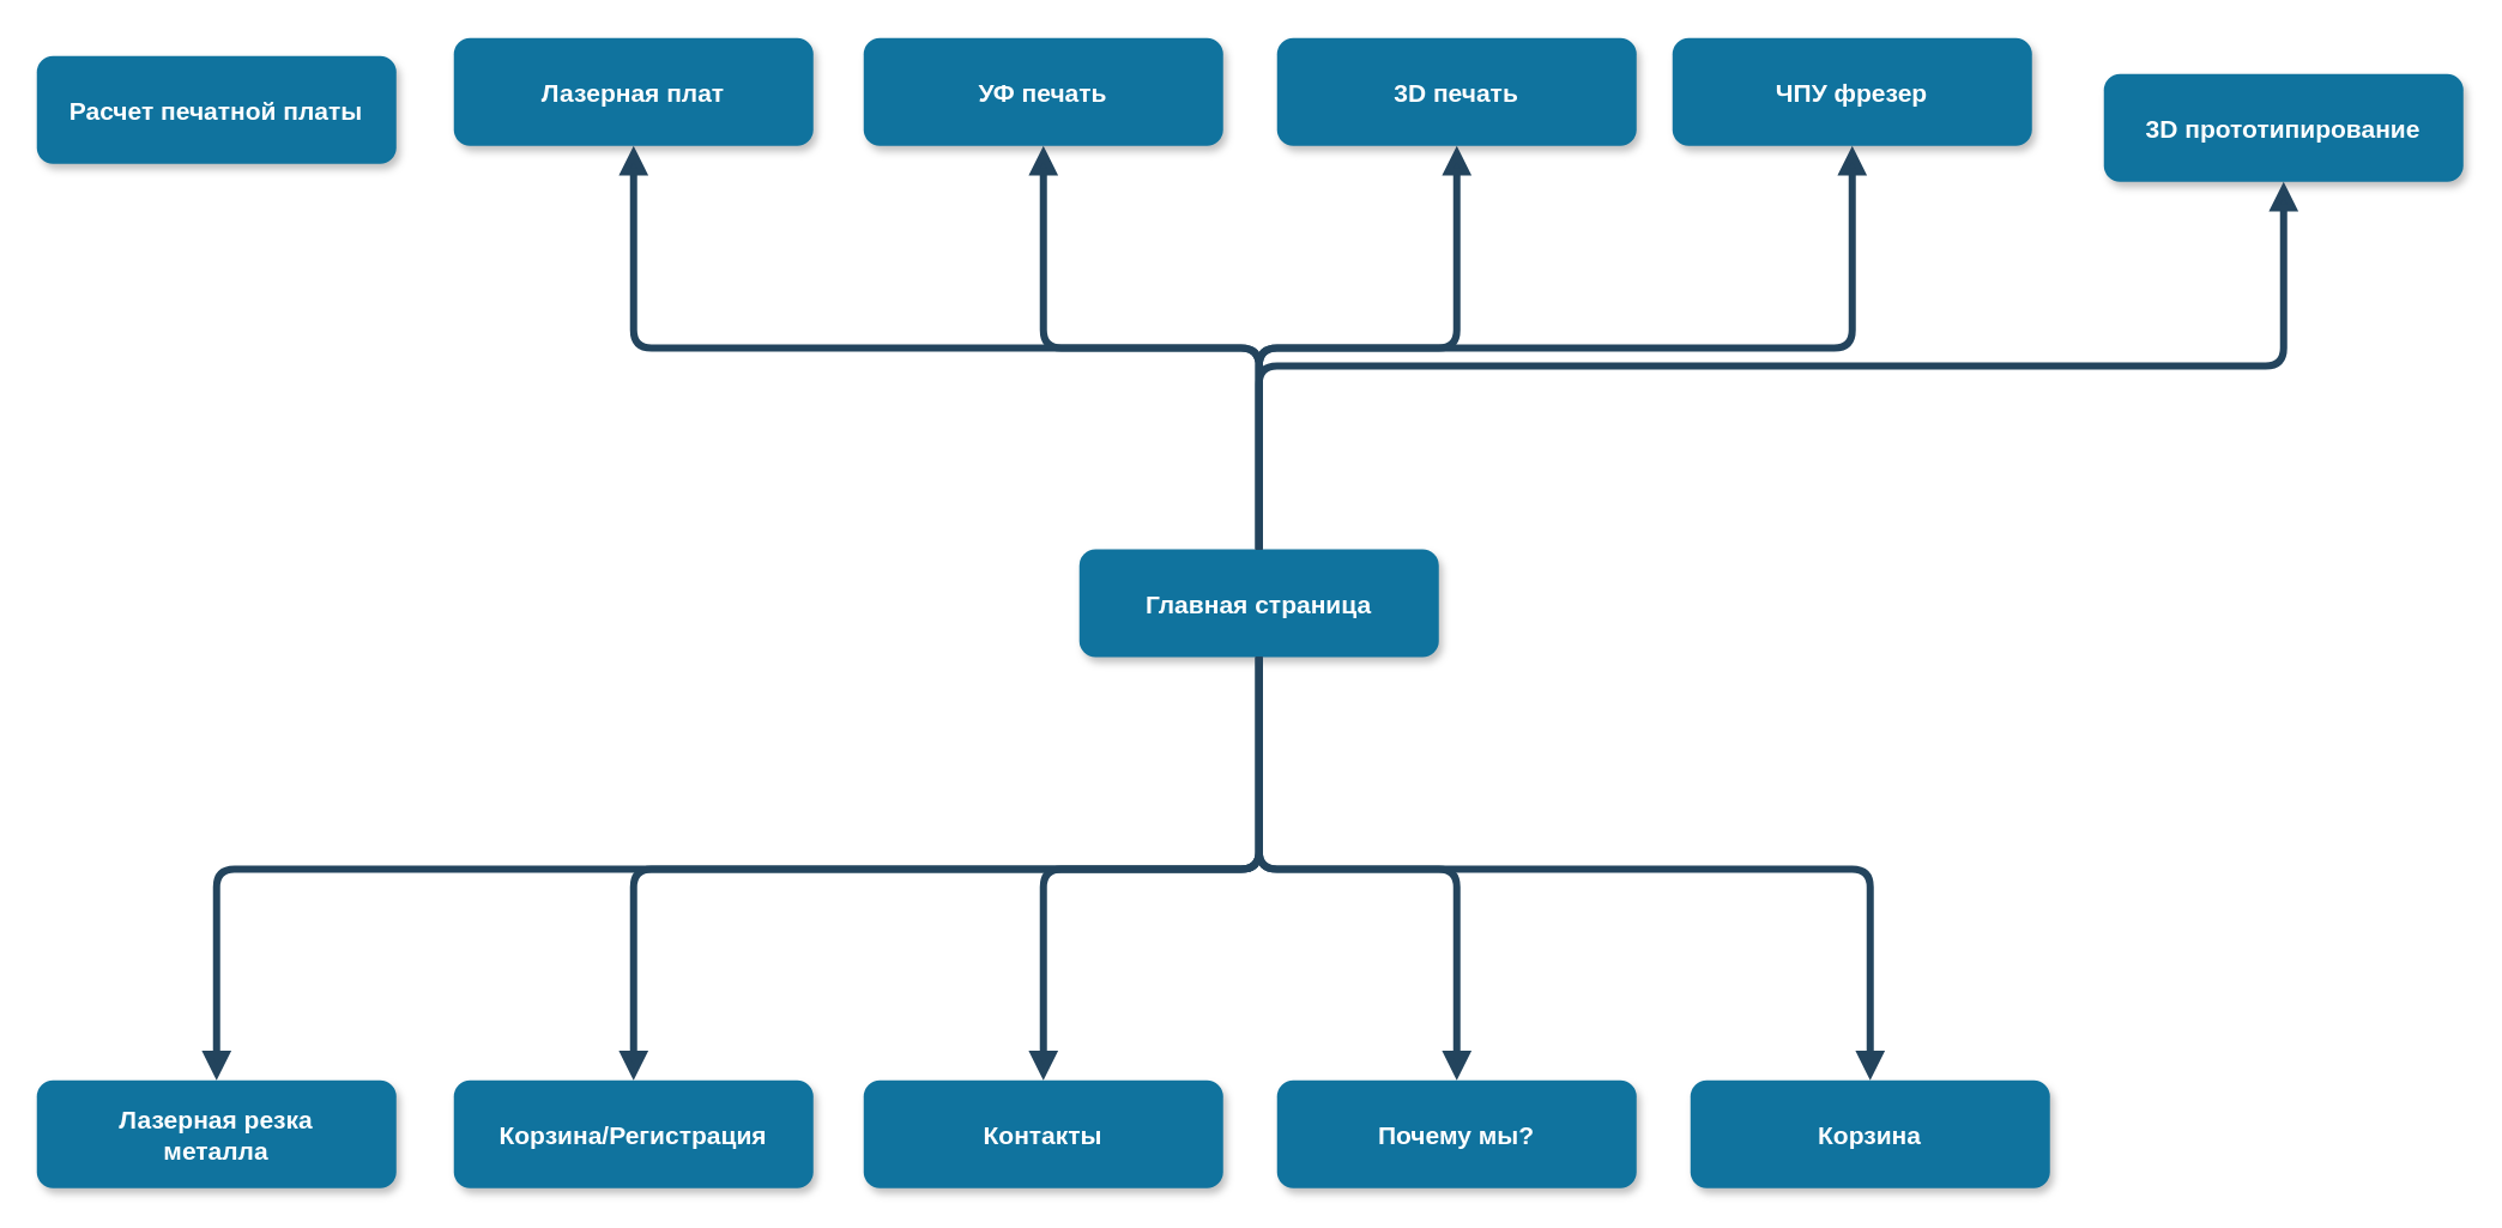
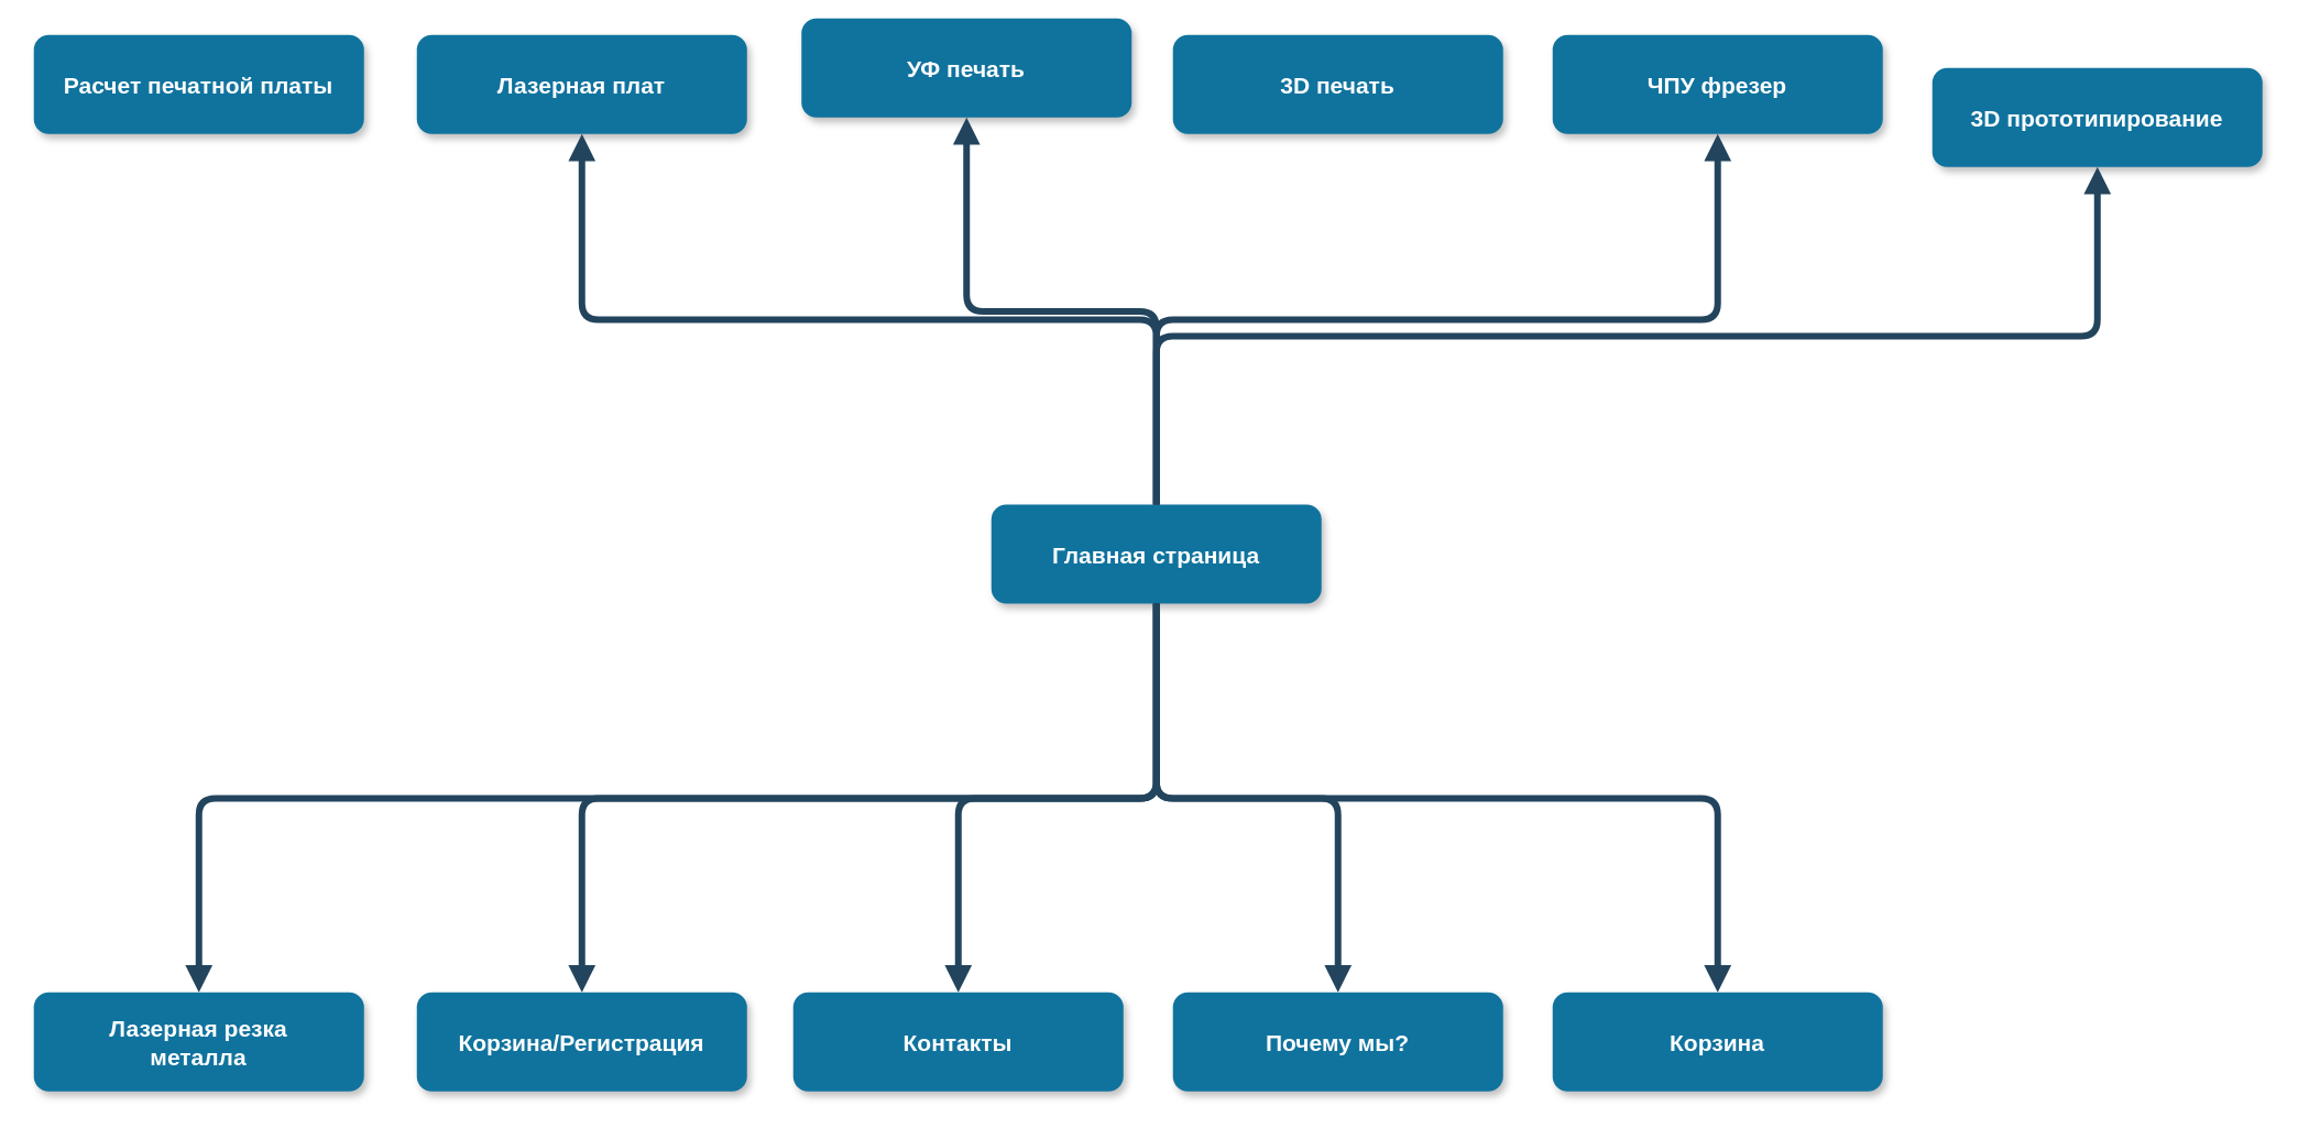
  <mxCell id="0" />
  <mxCell id="1" parent="0" />
  <mxCell id="2" value="Главная страница" style="rounded=1;fillColor=#10739E;strokeColor=none;shadow=1;gradientColor=none;fontStyle=1;fontColor=#FFFFFF;fontSize=14;" parent="1" vertex="1"><mxGeometry x="600" y="305" width="200" height="60" as="geometry" /></mxCell>
  <mxCell id="3" value="Корзина/Регистрация" style="rounded=1;fillColor=#10739E;strokeColor=none;shadow=1;gradientColor=none;fontStyle=1;fontColor=#FFFFFF;fontSize=14;" parent="1" vertex="1"><mxGeometry x="252" y="600.5" width="200" height="60" as="geometry" /></mxCell>
  <mxCell id="4" value="Контакты" style="rounded=1;fillColor=#10739E;strokeColor=none;shadow=1;gradientColor=none;fontStyle=1;fontColor=#FFFFFF;fontSize=14;" parent="1" vertex="1"><mxGeometry x="480" y="600.5" width="200" height="60" as="geometry" /></mxCell>
  <mxCell id="5" value="Почему мы?" style="rounded=1;fillColor=#10739E;strokeColor=none;shadow=1;gradientColor=none;fontStyle=1;fontColor=#FFFFFF;fontSize=14;" parent="1" vertex="1"><mxGeometry x="710" y="600.5" width="200" height="60" as="geometry" /></mxCell>
  <mxCell id="6" value="" style="edgeStyle=elbowEdgeStyle;elbow=vertical;strokeWidth=4;endArrow=block;endFill=1;fontStyle=1;strokeColor=#23445D;exitX=0.5;exitY=1;exitDx=0;exitDy=0;" parent="1" source="2" target="4" edge="1"><mxGeometry x="2002" y="1405.5" width="100" height="100" as="geometry"><mxPoint x="722" y="440.5" as="sourcePoint" /><mxPoint x="72" y="200.5" as="targetPoint" /></mxGeometry></mxCell>
  <mxCell id="7" value="" style="edgeStyle=elbowEdgeStyle;elbow=vertical;strokeWidth=4;endArrow=block;endFill=1;fontStyle=1;strokeColor=#23445D;exitX=0.5;exitY=1;exitDx=0;exitDy=0;" parent="1" source="2" target="3" edge="1"><mxGeometry x="2002" y="1405.5" width="100" height="100" as="geometry"><mxPoint x="722" y="440.5" as="sourcePoint" /><mxPoint x="72" y="200.5" as="targetPoint" /></mxGeometry></mxCell>
  <mxCell id="8" value="" style="edgeStyle=elbowEdgeStyle;elbow=vertical;strokeWidth=4;endArrow=block;endFill=1;fontStyle=1;strokeColor=#23445D;exitX=0.5;exitY=1;exitDx=0;exitDy=0;" parent="1" source="2" target="5" edge="1"><mxGeometry x="2002" y="1405.5" width="100" height="100" as="geometry"><mxPoint x="722" y="440.5" as="sourcePoint" /><mxPoint x="72" y="200.5" as="targetPoint" /></mxGeometry></mxCell>
  <mxCell id="9" value="Корзина" style="rounded=1;fillColor=#10739E;strokeColor=none;shadow=1;gradientColor=none;fontStyle=1;fontColor=#FFFFFF;fontSize=14;" vertex="1" parent="1"><mxGeometry x="940" y="600.5" width="200" height="60" as="geometry" /></mxCell>
  <mxCell id="10" value="" style="edgeStyle=elbowEdgeStyle;elbow=vertical;strokeWidth=4;endArrow=block;endFill=1;fontStyle=1;strokeColor=#23445D;exitX=0.5;exitY=1;exitDx=0;exitDy=0;entryX=0.5;entryY=0;entryDx=0;entryDy=0;" edge="1" parent="1" source="2" target="9"><mxGeometry x="2202" y="1385.5" width="100" height="100" as="geometry"><mxPoint x="940" y="345" as="sourcePoint" /><mxPoint x="1010" y="470.5" as="targetPoint" /></mxGeometry></mxCell>
  <mxCell id="11" value="Лазерная резка&#10;металла" style="rounded=1;fillColor=#10739E;strokeColor=none;shadow=1;gradientColor=none;fontStyle=1;fontColor=#FFFFFF;fontSize=14;" vertex="1" parent="1"><mxGeometry x="20" y="600.5" width="200" height="60" as="geometry" /></mxCell>
  <mxCell id="12" value="" style="edgeStyle=elbowEdgeStyle;elbow=vertical;strokeWidth=4;endArrow=block;endFill=1;fontStyle=1;strokeColor=#23445D;exitX=0.5;exitY=1;exitDx=0;exitDy=0;entryX=0.5;entryY=0;entryDx=0;entryDy=0;" edge="1" parent="1" source="2" target="11"><mxGeometry x="1872" y="1405.5" width="100" height="100" as="geometry"><mxPoint x="570" y="365" as="sourcePoint" /><mxPoint x="222" y="490.5" as="targetPoint" /></mxGeometry></mxCell>
  <mxCell id="13" value="Лазерная плат" style="rounded=1;fillColor=#10739E;strokeColor=none;shadow=1;gradientColor=none;fontStyle=1;fontColor=#FFFFFF;fontSize=14;" vertex="1" parent="1"><mxGeometry x="252" y="20.5" width="200" height="60" as="geometry" /></mxCell>
- <mxCell id="14" value="УФ печать" style="rounded=1;fillColor=#10739E;strokeColor=none;shadow=1;gradientColor=none;fontStyle=1;fontColor=#FFFFFF;fontSize=14;" vertex="1" parent="1"><mxGeometry x="480" y="20.5" width="200" height="60" as="geometry" /></mxCell>
+ <mxCell id="14" value="УФ печать" style="rounded=1;fillColor=#10739E;strokeColor=none;shadow=1;gradientColor=none;fontStyle=1;fontColor=#FFFFFF;fontSize=14;" vertex="1" parent="1"><mxGeometry x="485" y="10.5" width="200" height="60" as="geometry" /></mxCell>
  <mxCell id="15" value="3D печать" style="rounded=1;fillColor=#10739E;strokeColor=none;shadow=1;gradientColor=none;fontStyle=1;fontColor=#FFFFFF;fontSize=14;" vertex="1" parent="1"><mxGeometry x="710" y="20.5" width="200" height="60" as="geometry" /></mxCell>
  <mxCell id="16" value="" style="edgeStyle=elbowEdgeStyle;elbow=vertical;strokeWidth=4;endArrow=block;endFill=1;fontStyle=1;strokeColor=#23445D;" edge="1" parent="1" target="14"><mxGeometry x="2002" y="1095.5" width="100" height="100" as="geometry"><mxPoint x="700" y="305" as="sourcePoint" /><mxPoint x="72" y="-109.5" as="targetPoint" /></mxGeometry></mxCell>
  <mxCell id="17" value="" style="edgeStyle=elbowEdgeStyle;elbow=vertical;strokeWidth=4;endArrow=block;endFill=1;fontStyle=1;strokeColor=#23445D;exitX=0.5;exitY=0;exitDx=0;exitDy=0;" edge="1" parent="1" target="13" source="2"><mxGeometry x="2002" y="1095.5" width="100" height="100" as="geometry"><mxPoint x="510" y="285" as="sourcePoint" /><mxPoint x="72" y="-109.5" as="targetPoint" /></mxGeometry></mxCell>
- <mxCell id="18" value="" style="edgeStyle=elbowEdgeStyle;elbow=vertical;strokeWidth=4;endArrow=block;endFill=1;fontStyle=1;strokeColor=#23445D;entryX=0.5;entryY=1;entryDx=0;entryDy=0;exitX=0.5;exitY=0;exitDx=0;exitDy=0;" edge="1" parent="1" target="15" source="2"><mxGeometry x="2002" y="1095.5" width="100" height="100" as="geometry"><mxPoint x="700" y="295" as="sourcePoint" /><mxPoint x="830" y="165" as="targetPoint" /></mxGeometry></mxCell>
- <mxCell id="19" value="ЧПУ фрезер" style="rounded=1;fillColor=#10739E;strokeColor=none;shadow=1;gradientColor=none;fontStyle=1;fontColor=#FFFFFF;fontSize=14;" vertex="1" parent="1"><mxGeometry x="930" y="20.5" width="200" height="60" as="geometry" /></mxCell>
+ <mxCell id="19" value="ЧПУ фрезер" style="rounded=1;fillColor=#10739E;strokeColor=none;shadow=1;gradientColor=none;fontStyle=1;fontColor=#FFFFFF;fontSize=14;" vertex="1" parent="1"><mxGeometry x="940" y="20.5" width="200" height="60" as="geometry" /></mxCell>
  <mxCell id="20" value="" style="edgeStyle=elbowEdgeStyle;elbow=vertical;strokeWidth=4;endArrow=block;endFill=1;fontStyle=1;strokeColor=#23445D;exitX=0.5;exitY=0;exitDx=0;exitDy=0;entryX=0.5;entryY=1;entryDx=0;entryDy=0;" edge="1" parent="1" target="19" source="2"><mxGeometry x="2202" y="1075.5" width="100" height="100" as="geometry"><mxPoint x="700" y="55" as="sourcePoint" /><mxPoint x="1040" y="235" as="targetPoint" /></mxGeometry></mxCell>
  <mxCell id="21" value="3D прототипирование" style="rounded=1;fillColor=#10739E;strokeColor=none;shadow=1;gradientColor=none;fontStyle=1;fontColor=#FFFFFF;fontSize=14;" vertex="1" parent="1"><mxGeometry x="1170" y="40.5" width="200" height="60" as="geometry" /></mxCell>
- <mxCell id="22" value="Расчет печатной платы" style="rounded=1;fillColor=#10739E;strokeColor=none;shadow=1;gradientColor=none;fontStyle=1;fontColor=#FFFFFF;fontSize=14;" vertex="1" parent="1"><mxGeometry x="20" y="30.5" width="200" height="60" as="geometry" /></mxCell>
+ <mxCell id="22" value="Расчет печатной платы" style="rounded=1;fillColor=#10739E;strokeColor=none;shadow=1;gradientColor=none;fontStyle=1;fontColor=#FFFFFF;fontSize=14;" vertex="1" parent="1"><mxGeometry x="20" y="20.5" width="200" height="60" as="geometry" /></mxCell>
  <mxCell id="23" value="" style="edgeStyle=elbowEdgeStyle;elbow=vertical;strokeWidth=4;endArrow=block;endFill=1;fontStyle=1;strokeColor=#23445D;exitX=0.5;exitY=0;exitDx=0;exitDy=0;entryX=0.5;entryY=1;entryDx=0;entryDy=0;" edge="1" parent="1" target="21" source="2"><mxGeometry x="2352" y="1055.5" width="100" height="100" as="geometry"><mxPoint x="700" y="55" as="sourcePoint" /><mxPoint x="1270" y="165" as="targetPoint" /></mxGeometry></mxCell>
